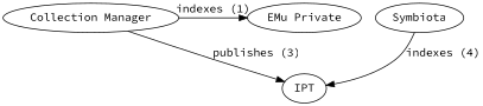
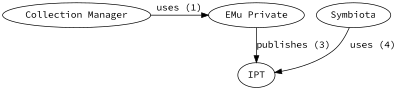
  digraph {
    fontname="Source Code Pro"
    node [fontname="Source Code Pro"]
    edge [fontname="Source Code Pro"]
    n1 [label="Collection Manager"]
    n2 [label="EMu Private"]
    n3 [label=IPT]
    n4 [label=Symbiota]
    subgraph sub_1 {
      rank=same
      n1
      n2
    }
-   n1 -> n2 [label="indexes (1)"]
-   n1 -> n3 [label="publishes (3)"]
-   n4 -> n3 [label="indexes (4)"]
+   n1 -> n2 [label="uses (1)"]
+   n2 -> n3 [label="publishes (3)"]
+   n4 -> n3 [label="uses (4)"]
  }
